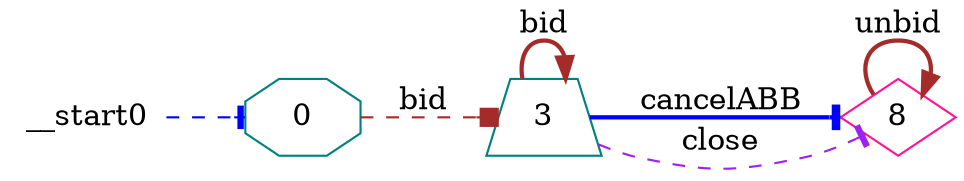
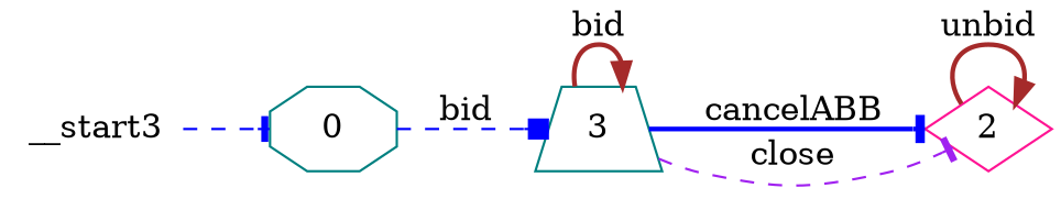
  digraph {
    rankdir=LR
    node [color=teal]
    edge [arrowhead=tee color=blue style=dashed]
    n1 [label=0 shape=octagon]
    n2 [label=3 shape=trapezium]
-   n3 [color=deeppink label=8 shape=diamond]
-   __start0 [color=black height=0 shape=none width=0]
-   n1 -> n2 [arrowhead=box color=brown label=bid]
+   n3 [color=deeppink label=2 shape=diamond]
+   __start0 [color=black height=0 shape=none width=0 label=__start3]
+   n1 -> n2 [arrowhead=box label=bid]
    n2 -> n2 [arrowhead=normal color=brown label=bid style=bold]
    n2 -> n3 [label=cancelABB style=bold]
    n2 -> n3 [color=purple label=close]
    n3 -> n3 [arrowhead=normal color=brown label=unbid style=bold]
    __start0 -> n1
  }
